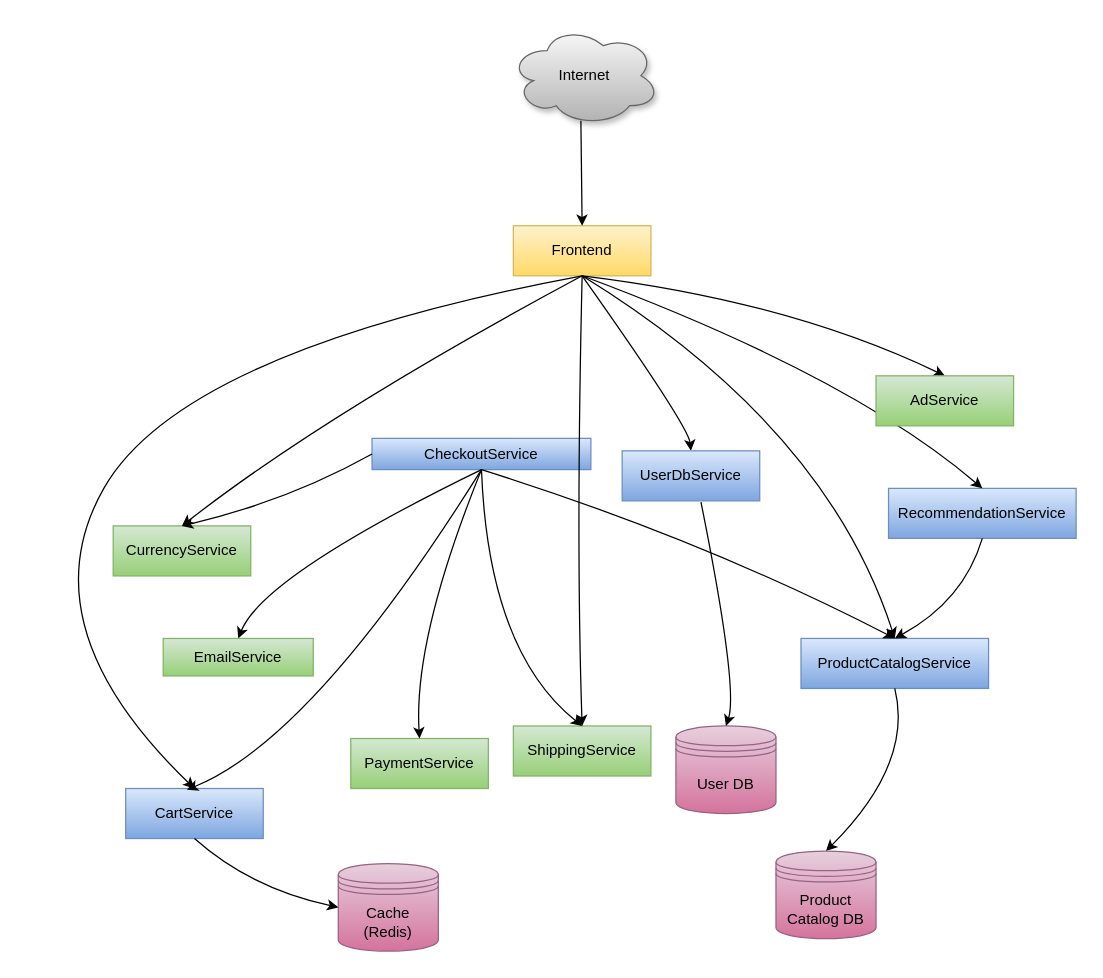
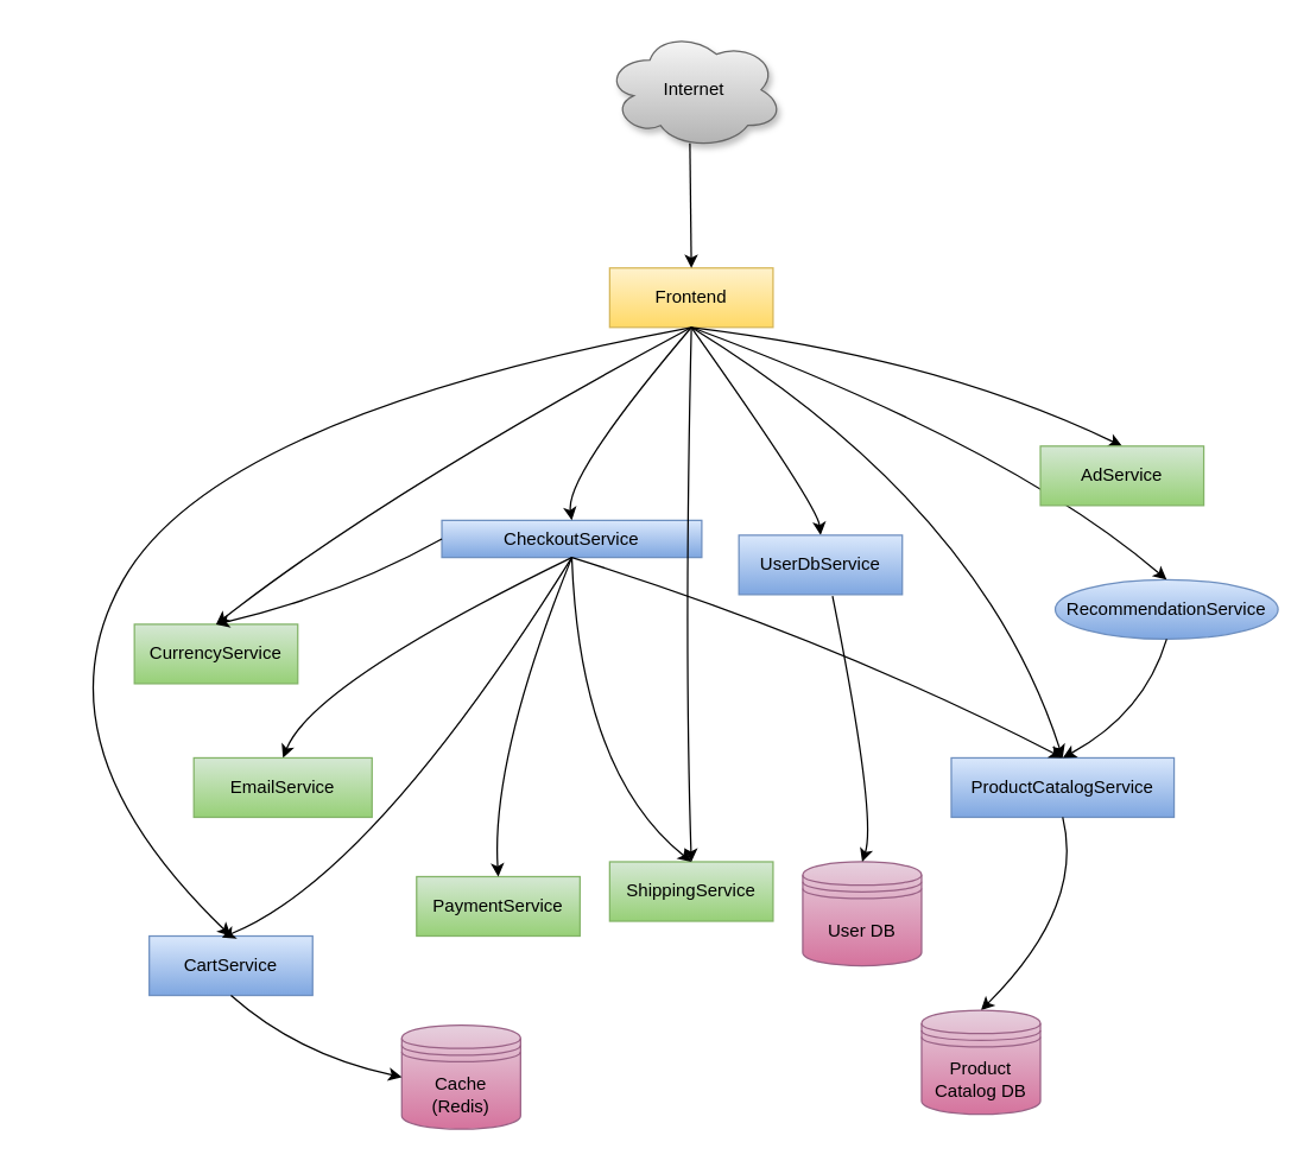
  <mxCell id="0" />
  <mxCell id="1" parent="0" />
  <mxCell id="2" value="Frontend" style="rounded=0;whiteSpace=wrap;html=1;fillColor=#fff2cc;strokeColor=#d6b656;gradientColor=#ffd966;" parent="1" vertex="1"><mxGeometry x="410" y="180" width="110" height="40" as="geometry" /></mxCell>
  <mxCell id="3" value="&lt;div&gt;CartService&lt;/div&gt;" style="rounded=0;whiteSpace=wrap;html=1;fillColor=#dae8fc;strokeColor=#6c8ebf;gradientColor=#7ea6e0;" parent="1" vertex="1"><mxGeometry x="100" y="630" width="110" height="40" as="geometry" /></mxCell>
  <mxCell id="4" value="PaymentService" style="rounded=0;whiteSpace=wrap;html=1;fillColor=#d5e8d4;strokeColor=#82b366;gradientColor=#97d077;" parent="1" vertex="1"><mxGeometry x="280" y="590" width="110" height="40" as="geometry" /></mxCell>
- <mxCell id="5" value="RecommendationService" style="rounded=0;whiteSpace=wrap;html=1;fillColor=#dae8fc;strokeColor=#6c8ebf;gradientColor=#7ea6e0;" parent="1" vertex="1"><mxGeometry x="710" y="390" width="150" height="40" as="geometry" /></mxCell>
+ <mxCell id="5" value="RecommendationService" style="ellipse;whiteSpace=wrap;html=1;fillColor=#dae8fc;strokeColor=#6c8ebf;gradientColor=#7ea6e0;" parent="1" vertex="1"><mxGeometry x="710" y="390" width="150" height="40" as="geometry" /></mxCell>
  <mxCell id="6" value="ProductCatalogService" style="rounded=0;whiteSpace=wrap;html=1;strokeColor=#6c8ebf;fillColor=#dae8fc;gradientColor=#7ea6e0;" parent="1" vertex="1"><mxGeometry x="640" y="510" width="150" height="40" as="geometry" /></mxCell>
  <mxCell id="7" value="CurrencyService" style="rounded=0;whiteSpace=wrap;html=1;fillColor=#d5e8d4;strokeColor=#82b366;gradientColor=#97d077;" parent="1" vertex="1"><mxGeometry x="90" y="420" width="110" height="40" as="geometry" /></mxCell>
  <mxCell id="8" value="CheckoutService" style="rounded=0;whiteSpace=wrap;html=1;fillColor=#dae8fc;strokeColor=#6c8ebf;gradientColor=#7ea6e0;" parent="1" vertex="1"><mxGeometry x="297" y="350" width="175" height="25" as="geometry" /></mxCell>
  <mxCell id="9" value="ShippingService" style="rounded=0;whiteSpace=wrap;html=1;fillColor=#d5e8d4;strokeColor=#82b366;gradientColor=#97d077;" parent="1" vertex="1"><mxGeometry x="410" y="580" width="110" height="40" as="geometry" /></mxCell>
  <mxCell id="10" value="User DB" style="shape=datastore;whiteSpace=wrap;html=1;fillColor=#e6d0de;strokeColor=#996185;gradientColor=#d5739d;" parent="1" vertex="1"><mxGeometry x="540" y="580" width="80" height="70" as="geometry" /></mxCell>
  <mxCell id="11" value="Cache&lt;br&gt;&lt;div&gt;(Redis)&lt;/div&gt;" style="shape=datastore;whiteSpace=wrap;html=1;fillColor=#e6d0de;strokeColor=#996185;gradientColor=#d5739d;" parent="1" vertex="1"><mxGeometry x="270" y="690" width="80" height="70" as="geometry" /></mxCell>
+ <mxCell id="12" value="" style="endArrow=classic;html=1;exitX=0.5;exitY=1;exitDx=0;exitDy=0;entryX=0.5;entryY=0;entryDx=0;entryDy=0;curved=1;" parent="1" source="2" target="8" edge="1"><mxGeometry width="50" height="50" relative="1" as="geometry"><mxPoint x="190" y="520" as="sourcePoint" /><mxPoint x="240" y="470" as="targetPoint" /><Array as="points"><mxPoint x="380" y="320" /></Array></mxGeometry></mxCell>
  <mxCell id="13" value="" style="endArrow=classic;html=1;exitX=0.5;exitY=1;exitDx=0;exitDy=0;entryX=0.5;entryY=0;entryDx=0;entryDy=0;curved=1;" parent="1" source="2" target="22" edge="1"><mxGeometry width="50" height="50" relative="1" as="geometry"><mxPoint x="610" y="460" as="sourcePoint" /><mxPoint x="660" y="410" as="targetPoint" /><Array as="points"><mxPoint x="630" y="240" /></Array></mxGeometry></mxCell>
  <mxCell id="14" value="" style="endArrow=classic;html=1;exitX=0.5;exitY=1;exitDx=0;exitDy=0;entryX=0.5;entryY=0;entryDx=0;entryDy=0;curved=1;" parent="1" source="2" target="9" edge="1"><mxGeometry width="50" height="50" relative="1" as="geometry"><mxPoint x="790" y="490" as="sourcePoint" /><mxPoint x="840" y="440" as="targetPoint" /><Array as="points"><mxPoint x="460" y="430" /></Array></mxGeometry></mxCell>
  <mxCell id="15" value="" style="endArrow=classic;html=1;exitX=0.5;exitY=1;exitDx=0;exitDy=0;entryX=0.5;entryY=0;entryDx=0;entryDy=0;curved=1;" parent="1" source="8" target="29" edge="1"><mxGeometry width="50" height="50" relative="1" as="geometry"><mxPoint x="100" y="540" as="sourcePoint" /><mxPoint x="150" y="490" as="targetPoint" /><Array as="points"><mxPoint x="210" y="460" /></Array></mxGeometry></mxCell>
  <mxCell id="16" value="" style="endArrow=classic;html=1;exitX=0.5;exitY=1;exitDx=0;exitDy=0;entryX=0.5;entryY=0;entryDx=0;entryDy=0;curved=1;" parent="1" source="8" target="4" edge="1"><mxGeometry width="50" height="50" relative="1" as="geometry"><mxPoint x="180" y="490" as="sourcePoint" /><mxPoint x="230" y="440" as="targetPoint" /><Array as="points"><mxPoint x="330" y="510" /></Array></mxGeometry></mxCell>
  <mxCell id="17" value="" style="endArrow=classic;html=1;exitX=0.5;exitY=1;exitDx=0;exitDy=0;entryX=0.5;entryY=0;entryDx=0;entryDy=0;curved=1;" parent="1" source="8" target="9" edge="1"><mxGeometry width="50" height="50" relative="1" as="geometry"><mxPoint x="250" y="480" as="sourcePoint" /><mxPoint x="300" y="430" as="targetPoint" /><Array as="points"><mxPoint x="390" y="520" /></Array></mxGeometry></mxCell>
  <mxCell id="18" value="" style="endArrow=classic;html=1;exitX=0.5;exitY=1;exitDx=0;exitDy=0;entryX=0.5;entryY=0;entryDx=0;entryDy=0;curved=1;" parent="1" source="2" target="5" edge="1"><mxGeometry width="50" height="50" relative="1" as="geometry"><mxPoint x="600" y="490" as="sourcePoint" /><mxPoint x="650" y="440" as="targetPoint" /><Array as="points"><mxPoint x="680" y="300" /></Array></mxGeometry></mxCell>
  <mxCell id="19" value="" style="endArrow=classic;html=1;exitX=0.5;exitY=1;exitDx=0;exitDy=0;entryX=0.5;entryY=0;entryDx=0;entryDy=0;curved=1;" parent="1" source="2" target="7" edge="1"><mxGeometry width="50" height="50" relative="1" as="geometry"><mxPoint x="220" y="480" as="sourcePoint" /><mxPoint x="270" y="430" as="targetPoint" /><Array as="points"><mxPoint x="260" y="330" /></Array></mxGeometry></mxCell>
  <mxCell id="20" value="" style="endArrow=classic;html=1;exitX=0;exitY=0.5;exitDx=0;exitDy=0;curved=1;" parent="1" source="8" edge="1"><mxGeometry width="50" height="50" relative="1" as="geometry"><mxPoint x="70" y="600" as="sourcePoint" /><mxPoint x="145" y="420" as="targetPoint" /><Array as="points"><mxPoint x="230" y="400" /></Array></mxGeometry></mxCell>
  <mxCell id="21" value="" style="endArrow=classic;html=1;exitX=0.5;exitY=1;exitDx=0;exitDy=0;entryX=0.5;entryY=0;entryDx=0;entryDy=0;curved=1;" parent="1" source="2" target="6" edge="1"><mxGeometry width="50" height="50" relative="1" as="geometry"><mxPoint x="540" y="510" as="sourcePoint" /><mxPoint x="590" y="460" as="targetPoint" /><Array as="points"><mxPoint x="660" y="340" /></Array></mxGeometry></mxCell>
  <mxCell id="22" value="&lt;div&gt;AdService&lt;/div&gt;" style="rounded=0;whiteSpace=wrap;html=1;fillColor=#d5e8d4;strokeColor=#82b366;gradientColor=#97d077;" parent="1" vertex="1"><mxGeometry x="700" y="300" width="110" height="40" as="geometry" /></mxCell>
  <mxCell id="23" value="" style="endArrow=classic;html=1;exitX=0.5;exitY=1;exitDx=0;exitDy=0;entryX=0.5;entryY=0;entryDx=0;entryDy=0;curved=1;" parent="1" source="5" target="6" edge="1"><mxGeometry width="50" height="50" relative="1" as="geometry"><mxPoint x="830" y="590" as="sourcePoint" /><mxPoint x="880" y="540" as="targetPoint" /><Array as="points"><mxPoint x="770" y="480" /></Array></mxGeometry></mxCell>
  <mxCell id="24" value="" style="endArrow=classic;html=1;exitX=0.5;exitY=1;exitDx=0;exitDy=0;entryX=0.5;entryY=0;entryDx=0;entryDy=0;noJump=0;shadow=0;sketch=0;curved=1;" parent="1" source="8" target="6" edge="1"><mxGeometry width="50" height="50" relative="1" as="geometry"><mxPoint x="510" y="490" as="sourcePoint" /><mxPoint x="560" y="440" as="targetPoint" /><Array as="points"><mxPoint x="560" y="430" /></Array></mxGeometry></mxCell>
  <mxCell id="25" value="" style="endArrow=classic;html=1;shadow=0;strokeColor=#000000;exitX=0.5;exitY=1;exitDx=0;exitDy=0;entryX=0.445;entryY=0.025;entryDx=0;entryDy=0;entryPerimeter=0;curved=1;" parent="1" source="8" target="3" edge="1"><mxGeometry width="50" height="50" relative="1" as="geometry"><mxPoint x="60" y="680" as="sourcePoint" /><mxPoint x="110" y="630" as="targetPoint" /><Array as="points"><mxPoint x="250" y="590" /></Array></mxGeometry></mxCell>
  <mxCell id="26" value="" style="endArrow=classic;html=1;shadow=0;strokeColor=#000000;exitX=0.5;exitY=1;exitDx=0;exitDy=0;entryX=0.5;entryY=0;entryDx=0;entryDy=0;curved=1;" parent="1" source="2" target="34" edge="1"><mxGeometry width="50" height="50" relative="1" as="geometry"><mxPoint x="770" y="600" as="sourcePoint" /><mxPoint x="820" y="550" as="targetPoint" /><Array as="points"><mxPoint x="550" y="340" /></Array></mxGeometry></mxCell>
  <mxCell id="27" value="" style="endArrow=classic;html=1;shadow=0;strokeColor=#000000;exitX=0.5;exitY=1;exitDx=0;exitDy=0;entryX=0;entryY=0.5;entryDx=0;entryDy=0;curved=1;" parent="1" source="3" target="11" edge="1"><mxGeometry width="50" height="50" relative="1" as="geometry"><mxPoint x="210" y="810" as="sourcePoint" /><mxPoint x="260" y="760" as="targetPoint" /><Array as="points"><mxPoint x="200" y="710" /></Array></mxGeometry></mxCell>
  <mxCell id="28" value="" style="endArrow=classic;html=1;shadow=0;strokeColor=#000000;exitX=0.573;exitY=1.025;exitDx=0;exitDy=0;entryX=0.5;entryY=0;entryDx=0;entryDy=0;curved=1;exitPerimeter=0;" parent="1" source="34" target="10" edge="1"><mxGeometry width="50" height="50" relative="1" as="geometry"><mxPoint x="760" y="710" as="sourcePoint" /><mxPoint x="810" y="660" as="targetPoint" /><Array as="points"><mxPoint x="590" y="550" /></Array></mxGeometry></mxCell>
- <mxCell id="29" value="&lt;div&gt;EmailService&lt;/div&gt;" style="rounded=0;whiteSpace=wrap;html=1;fillColor=#d5e8d4;strokeColor=#82b366;gradientColor=#97d077;" parent="1" vertex="1"><mxGeometry x="130" y="510" width="120" height="30" as="geometry" /></mxCell>
+ <mxCell id="29" value="&lt;div&gt;EmailService&lt;/div&gt;" style="rounded=0;whiteSpace=wrap;html=1;fillColor=#d5e8d4;strokeColor=#82b366;gradientColor=#97d077;" parent="1" vertex="1"><mxGeometry x="130" y="510" width="120" height="40" as="geometry" /></mxCell>
  <mxCell id="30" value="" style="endArrow=classic;html=1;shadow=0;strokeColor=#000000;exitX=0.5;exitY=1;exitDx=0;exitDy=0;curved=1;" parent="1" source="2" edge="1"><mxGeometry width="50" height="50" relative="1" as="geometry"><mxPoint x="140" y="340" as="sourcePoint" /><mxPoint x="155" y="630" as="targetPoint" /><Array as="points"><mxPoint x="145" y="280" /><mxPoint x="20" y="500" /></Array></mxGeometry></mxCell>
  <mxCell id="31" value="" style="endArrow=classic;html=1;shadow=0;strokeColor=#000000;exitX=0.5;exitY=1;exitDx=0;exitDy=0;entryX=0.5;entryY=0;entryDx=0;entryDy=0;curved=1;" parent="1" source="6" target="35" edge="1"><mxGeometry width="50" height="50" relative="1" as="geometry"><mxPoint x="730" y="670" as="sourcePoint" /><mxPoint x="610" y="600" as="targetPoint" /><Array as="points"><mxPoint x="730" y="610" /></Array></mxGeometry></mxCell>
  <mxCell id="32" value="Internet" style="ellipse;shape=cloud;whiteSpace=wrap;html=1;gradientColor=#b3b3b3;fillColor=#f5f5f5;strokeColor=#666666;shadow=1;" parent="1" vertex="1"><mxGeometry x="407" y="20" width="120" height="80" as="geometry" /></mxCell>
  <mxCell id="33" value="" style="endArrow=classic;html=1;shadow=0;strokeColor=#000000;exitX=0.475;exitY=0.95;exitDx=0;exitDy=0;exitPerimeter=0;entryX=0.5;entryY=0;entryDx=0;entryDy=0;" parent="1" source="32" target="2" edge="1"><mxGeometry width="50" height="50" relative="1" as="geometry"><mxPoint x="580" y="130" as="sourcePoint" /><mxPoint x="630" y="80" as="targetPoint" /></mxGeometry></mxCell>
  <mxCell id="34" value="UserDbService" style="rounded=0;whiteSpace=wrap;html=1;fillColor=#dae8fc;strokeColor=#6c8ebf;gradientColor=#7ea6e0;" parent="1" vertex="1"><mxGeometry x="497" y="360" width="110" height="40" as="geometry" /></mxCell>
  <mxCell id="35" value="Product Catalog DB" style="shape=datastore;whiteSpace=wrap;html=1;fillColor=#e6d0de;strokeColor=#996185;gradientColor=#d5739d;" vertex="1" parent="1"><mxGeometry x="620" y="680" width="80" height="70" as="geometry" /></mxCell>
